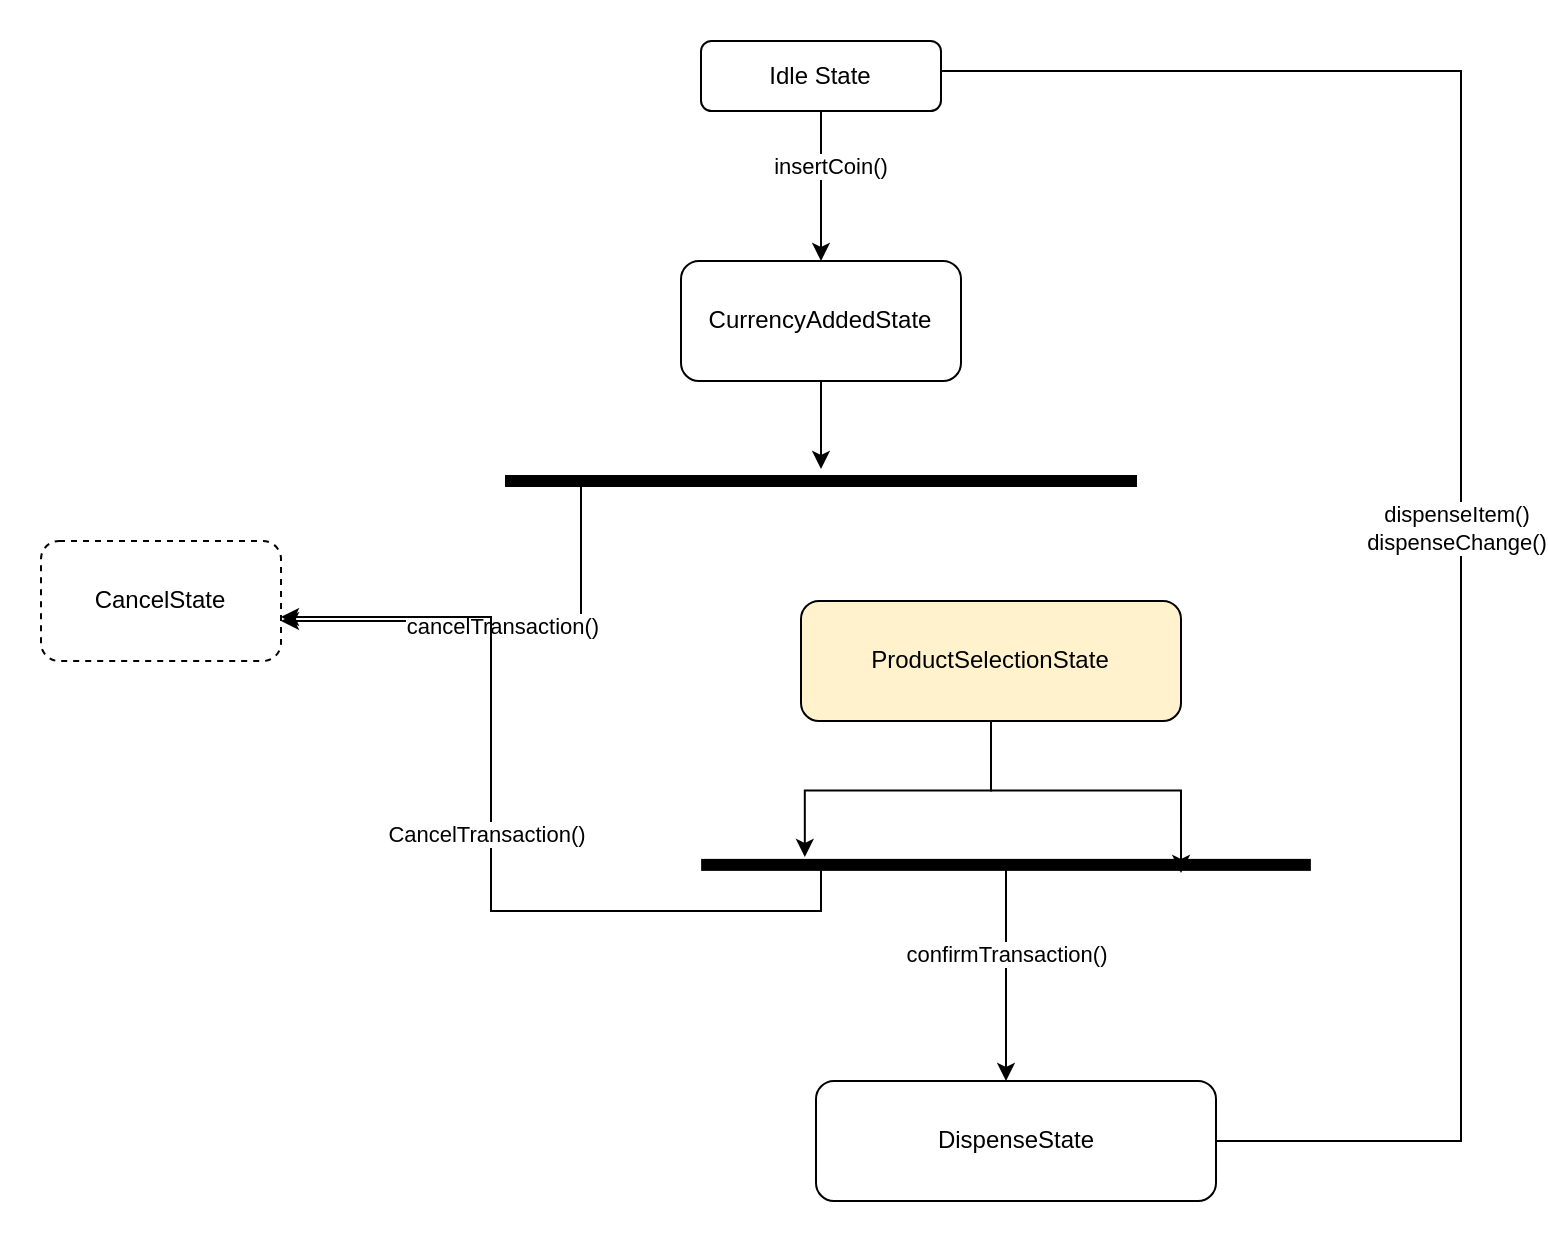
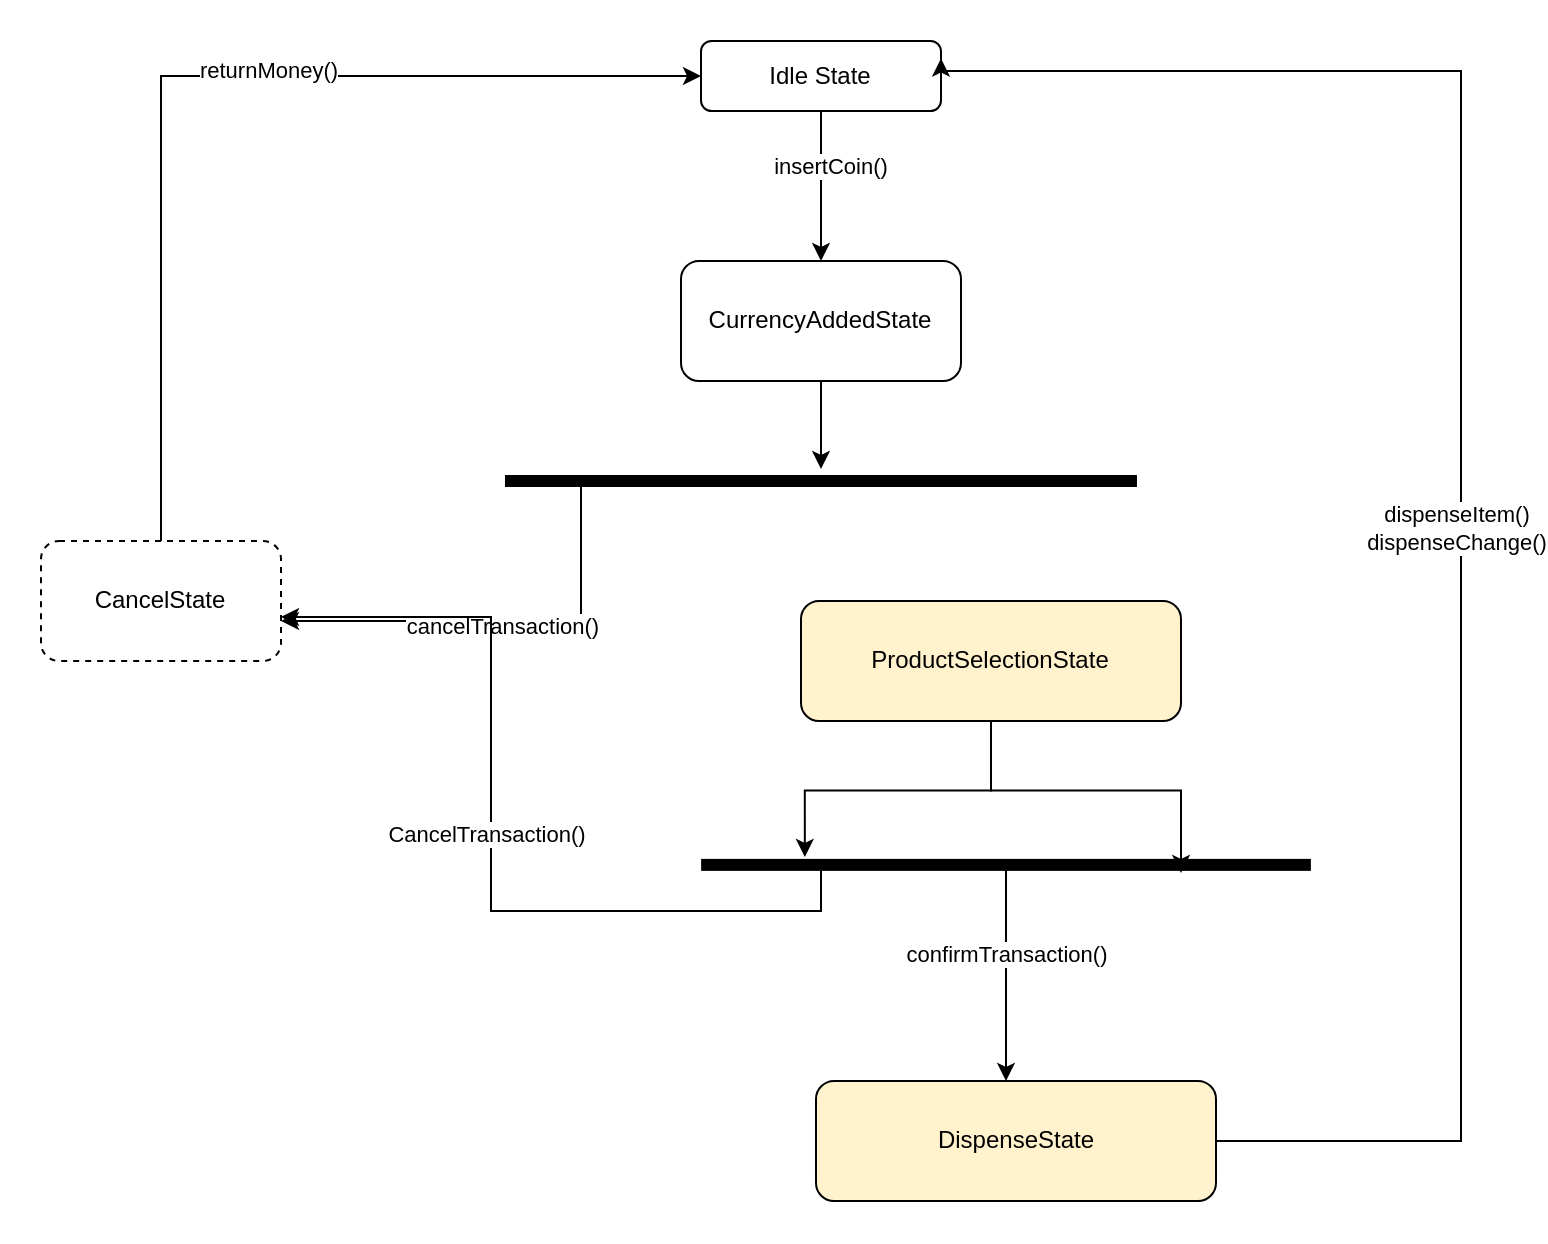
  <mxCell id="0" />
  <mxCell id="1" parent="0" />
  <mxCell id="2" style="edgeStyle=orthogonalEdgeStyle;rounded=0;orthogonalLoop=1;jettySize=auto;html=1;exitX=0.5;exitY=1;exitDx=0;exitDy=0;entryX=0.5;entryY=0;entryDx=0;entryDy=0;" edge="1" parent="1" source="4" target="5"><mxGeometry relative="1" as="geometry" /></mxCell>
  <mxCell id="3" value="&lt;div&gt;insertCoin()&lt;/div&gt;" style="edgeLabel;html=1;align=center;verticalAlign=middle;resizable=0;points=[];" vertex="1" connectable="0" parent="2"><mxGeometry x="-0.267" y="4" relative="1" as="geometry"><mxPoint as="offset" /></mxGeometry></mxCell>
  <mxCell id="4" value="&lt;div&gt;Idle State&lt;/div&gt;" style="rounded=1;whiteSpace=wrap;html=1;" vertex="1" parent="1"><mxGeometry x="350" y="20" width="120" height="35" as="geometry" /></mxCell>
  <mxCell id="5" value="CurrencyAddedState" style="rounded=1;whiteSpace=wrap;html=1;" vertex="1" parent="1"><mxGeometry x="340" y="130" width="140" height="60" as="geometry" /></mxCell>
  <mxCell id="6" style="edgeStyle=orthogonalEdgeStyle;rounded=0;orthogonalLoop=1;jettySize=auto;html=1;" edge="1" parent="1" source="8" target="12"><mxGeometry relative="1" as="geometry"><Array as="points"><mxPoint x="290" y="240" /><mxPoint x="290" y="310" /><mxPoint x="70" y="310" /></Array></mxGeometry></mxCell>
  <mxCell id="7" value="&lt;div&gt;cancelTransaction()&lt;/div&gt;" style="edgeLabel;html=1;align=center;verticalAlign=middle;resizable=0;points=[];" vertex="1" connectable="0" parent="6"><mxGeometry x="0.149" y="2" relative="1" as="geometry"><mxPoint x="1" as="offset" /></mxGeometry></mxCell>
  <mxCell id="8" value="" style="html=1;points=[];perimeter=orthogonalPerimeter;fillColor=strokeColor;rotation=-90;" vertex="1" parent="1"><mxGeometry x="407.5" y="82.5" width="5" height="315" as="geometry" /></mxCell>
  <mxCell id="9" style="edgeStyle=orthogonalEdgeStyle;rounded=0;orthogonalLoop=1;jettySize=auto;html=1;entryX=1.7;entryY=0.5;entryDx=0;entryDy=0;entryPerimeter=0;" edge="1" parent="1" source="5" target="8"><mxGeometry relative="1" as="geometry" /></mxCell>
+ <mxCell id="10" style="edgeStyle=orthogonalEdgeStyle;rounded=0;orthogonalLoop=1;jettySize=auto;html=1;entryX=0;entryY=0.5;entryDx=0;entryDy=0;exitX=0.5;exitY=0;exitDx=0;exitDy=0;" edge="1" parent="1" source="12" target="4"><mxGeometry relative="1" as="geometry" /></mxCell>
+ <mxCell id="11" value="&lt;div&gt;returnMoney()&lt;/div&gt;" style="edgeLabel;html=1;align=center;verticalAlign=middle;resizable=0;points=[];" vertex="1" connectable="0" parent="10"><mxGeometry x="0.139" y="3" relative="1" as="geometry"><mxPoint as="offset" /></mxGeometry></mxCell>
  <mxCell id="12" value="CancelState" style="rounded=1;whiteSpace=wrap;html=1;dashed=1;" vertex="1" parent="1"><mxGeometry x="20" y="270" width="120" height="60" as="geometry" /></mxCell>
  <mxCell id="13" value="ProductSelectionState" style="rounded=1;whiteSpace=wrap;html=1;fillColor=#fff2cc;" vertex="1" parent="1"><mxGeometry x="400" y="300" width="190" height="60" as="geometry" /></mxCell>
  <mxCell id="14" style="edgeStyle=orthogonalEdgeStyle;rounded=0;orthogonalLoop=1;jettySize=auto;html=1;" edge="1" parent="1" source="16"><mxGeometry relative="1" as="geometry"><mxPoint x="502.5" y="540" as="targetPoint" /></mxGeometry></mxCell>
  <mxCell id="15" value="confirmTransaction()" style="edgeLabel;html=1;align=center;verticalAlign=middle;resizable=0;points=[];" vertex="1" connectable="0" parent="14"><mxGeometry x="-0.216" y="-1" relative="1" as="geometry"><mxPoint x="1" as="offset" /></mxGeometry></mxCell>
  <mxCell id="16" value="" style="html=1;points=[];perimeter=orthogonalPerimeter;fillColor=strokeColor;rotation=90;" vertex="1" parent="1"><mxGeometry x="500" y="280" width="5" height="303.87" as="geometry" /></mxCell>
  <mxCell id="17" style="edgeStyle=orthogonalEdgeStyle;rounded=0;orthogonalLoop=1;jettySize=auto;html=1;entryX=1.313;entryY=0.212;entryDx=0;entryDy=0;entryPerimeter=0;" edge="1" parent="1" source="13" target="16"><mxGeometry relative="1" as="geometry" /></mxCell>
  <mxCell id="18" style="edgeStyle=orthogonalEdgeStyle;rounded=0;orthogonalLoop=1;jettySize=auto;html=1;exitX=0.5;exitY=1;exitDx=0;exitDy=0;entryX=-0.287;entryY=0.831;entryDx=0;entryDy=0;entryPerimeter=0;" edge="1" parent="1" source="13" target="16"><mxGeometry relative="1" as="geometry" /></mxCell>
  <mxCell id="19" style="edgeStyle=orthogonalEdgeStyle;rounded=0;orthogonalLoop=1;jettySize=auto;html=1;entryX=1;entryY=0.633;entryDx=0;entryDy=0;entryPerimeter=0;exitX=0.913;exitY=0.508;exitDx=0;exitDy=0;exitPerimeter=0;" edge="1" parent="1" source="16" target="12"><mxGeometry relative="1" as="geometry"><mxPoint x="340" y="510" as="sourcePoint" /><Array as="points"><mxPoint x="410" y="434" /><mxPoint x="410" y="455" /><mxPoint x="245" y="455" /><mxPoint x="245" y="308" /></Array></mxGeometry></mxCell>
  <mxCell id="20" value="CancelTransaction()" style="edgeLabel;html=1;align=center;verticalAlign=middle;resizable=0;points=[];" vertex="1" connectable="0" parent="19"><mxGeometry x="0.193" y="3" relative="1" as="geometry"><mxPoint as="offset" /></mxGeometry></mxCell>
- <mxCell id="21" style="edgeStyle=orthogonalEdgeStyle;rounded=0;orthogonalLoop=1;jettySize=auto;html=1;entryX=1;entryY=0.25;entryDx=0;entryDy=0;endArrow=none;" edge="1" parent="1" source="23" target="4"><mxGeometry relative="1" as="geometry"><Array as="points"><mxPoint x="730" y="570" /><mxPoint x="730" y="35" /></Array></mxGeometry></mxCell>
+ <mxCell id="21" style="edgeStyle=orthogonalEdgeStyle;rounded=0;orthogonalLoop=1;jettySize=auto;html=1;entryX=1;entryY=0.25;entryDx=0;entryDy=0;" edge="1" parent="1" source="23" target="4"><mxGeometry relative="1" as="geometry"><Array as="points"><mxPoint x="730" y="570" /><mxPoint x="730" y="35" /></Array></mxGeometry></mxCell>
  <mxCell id="22" value="dispenseItem()&lt;br&gt;dispenseChange()" style="edgeLabel;html=1;align=center;verticalAlign=middle;resizable=0;points=[];" vertex="1" connectable="0" parent="21"><mxGeometry x="-0.072" y="3" relative="1" as="geometry"><mxPoint as="offset" /></mxGeometry></mxCell>
- <mxCell id="23" value="&lt;div&gt;DispenseState&lt;/div&gt;" style="rounded=1;whiteSpace=wrap;html=1;" vertex="1" parent="1"><mxGeometry x="407.5" y="540" width="200" height="60" as="geometry" /></mxCell>
+ <mxCell id="23" value="&lt;div&gt;DispenseState&lt;/div&gt;" style="rounded=1;whiteSpace=wrap;html=1;fillColor=#fff2cc;" vertex="1" parent="1"><mxGeometry x="407.5" y="540" width="200" height="60" as="geometry" /></mxCell>
